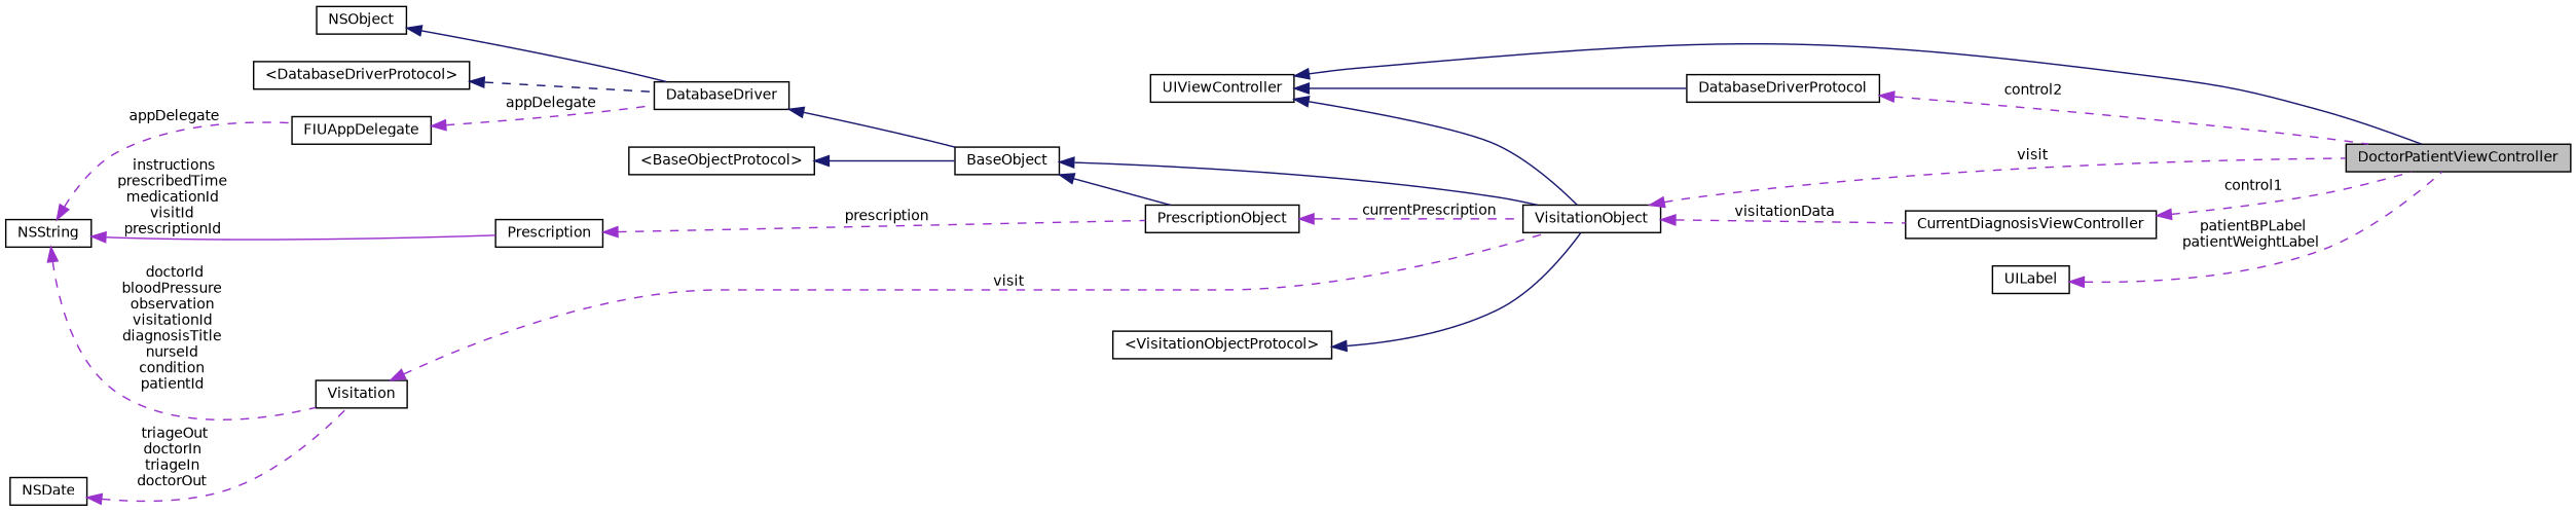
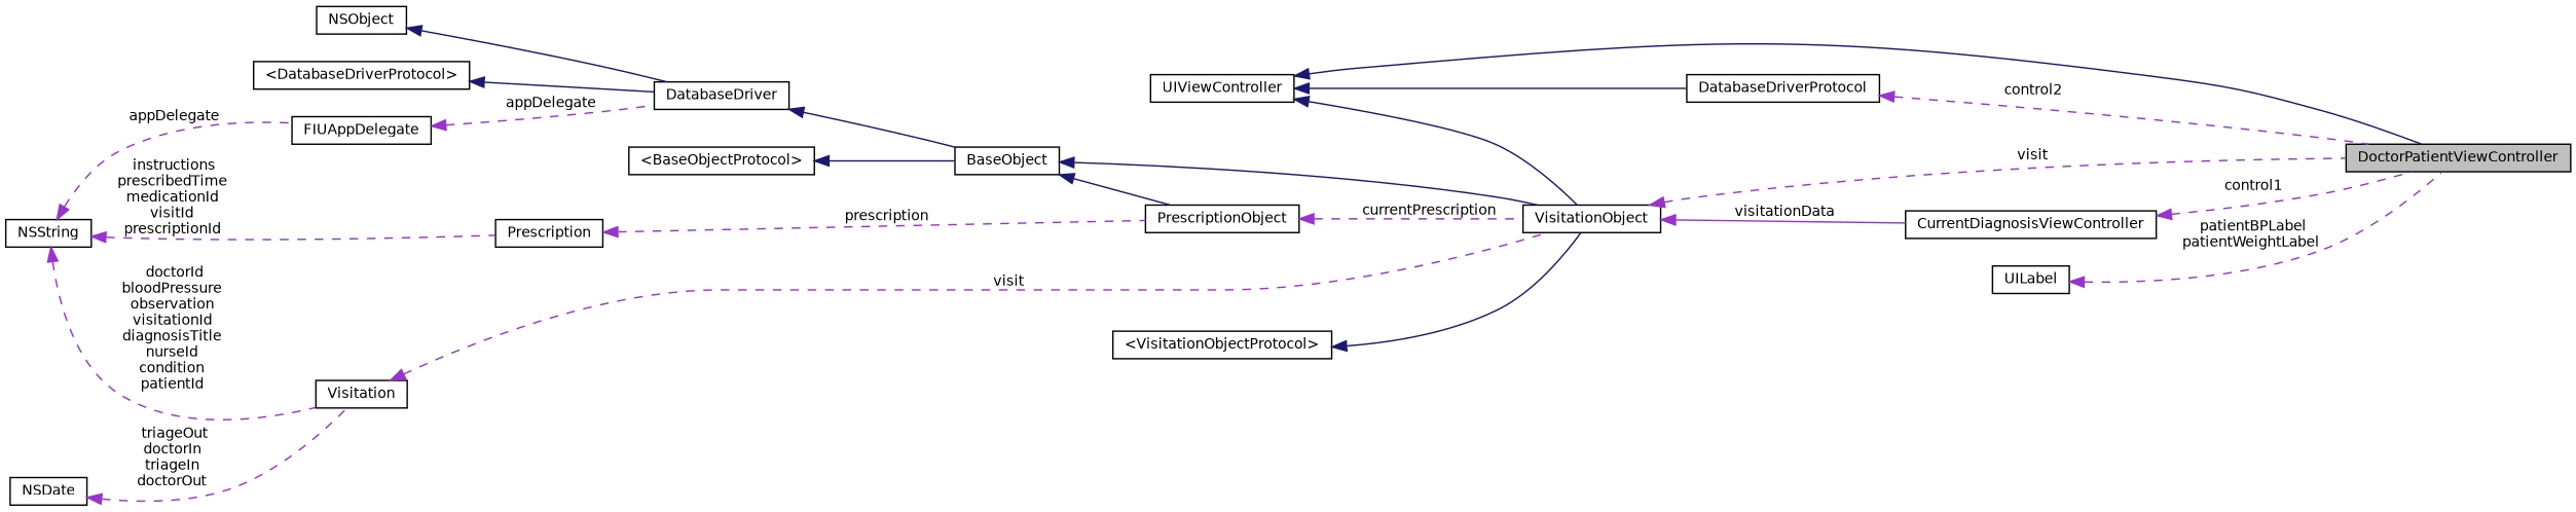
  digraph {
    rankdir=LR
    node [color=black fillcolor=white fontname=Helvetica fontsize=10 shape=record style=filled]
    edge [color=darkorchid3 dir=back fontname=Helvetica fontsize=10 labelfontname=Helvetica labelfontsize=10 style=dashed]
    n1 [fillcolor=grey75 fontcolor=black height=0.2 label=DoctorPatientViewController width=0.4]
    n2 [height=0.2 label=UIViewController width=0.4]
    n3 [height=0.2 label=DatabaseDriverProtocol width=0.4]
    n4 [height=0.2 label=VisitationObject width=0.4]
    n5 [height=0.2 label=CurrentDiagnosisViewController width=0.4]
    n6 [height=0.2 label=BaseObject width=0.4]
    n7 [height=0.2 label=PrescriptionObject width=0.4]
    n8 [height=0.2 label=DatabaseDriver width=0.4]
    n9 [height=0.2 label=NSObject width=0.4]
    n10 [height=0.2 label="\<DatabaseDriverProtocol\>" width=0.4]
    n11 [height=0.2 label=FIUAppDelegate width=0.4]
    n12 [height=0.2 label=NSString width=0.4]
    n13 [height=0.2 label=Prescription width=0.4]
    n14 [height=0.2 label=Visitation width=0.4]
    n15 [height=0.2 label="\<BaseObjectProtocol\>" width=0.4]
    n16 [height=0.2 label="\<VisitationObjectProtocol\>" width=0.4]
    n17 [height=0.2 label=NSDate width=0.4]
    n18 [height=0.2 label=UILabel width=0.4]
    n2 -> n1 [color=midnightblue style=solid]
    n2 -> n3 [color=midnightblue style=solid]
    n2 -> n4 [color=midnightblue style=solid]
    n3 -> n1 [label=" control2"]
    n4 -> n1 [label=" visit"]
-   n4 -> n5 [label=" visitationData"]
+   n4 -> n5 [label=" visitationData" style=solid]
    n5 -> n1 [label=" control1"]
    n6 -> n4 [color=midnightblue style=solid]
    n6 -> n7 [color=midnightblue style=solid]
    n7 -> n4 [label=" currentPrescription"]
    n8 -> n6 [color=midnightblue style=solid]
    n9 -> n8 [color=midnightblue style=solid]
-   n10 -> n8 [color=midnightblue]
+   n10 -> n8 [color=midnightblue style=solid]
    n11 -> n8 [label=" appDelegate"]
    n12 -> n11 [label=" appDelegate"]
-   n12 -> n13 [label=" instructions\nprescribedTime\nmedicationId\nvisitId\nprescriptionId" style=solid]
+   n12 -> n13 [label=" instructions\nprescribedTime\nmedicationId\nvisitId\nprescriptionId"]
    n12 -> n14 [label=" doctorId\nbloodPressure\nobservation\nvisitationId\ndiagnosisTitle\nnurseId\ncondition\npatientId"]
    n13 -> n7 [label=" prescription"]
    n14 -> n4 [label=" visit"]
    n15 -> n6 [color=midnightblue style=solid]
    n16 -> n4 [color=midnightblue style=solid]
    n17 -> n14 [label=" triageOut\ndoctorIn\ntriageIn\ndoctorOut"]
    n18 -> n1 [label=" patientBPLabel\npatientWeightLabel"]
  }
